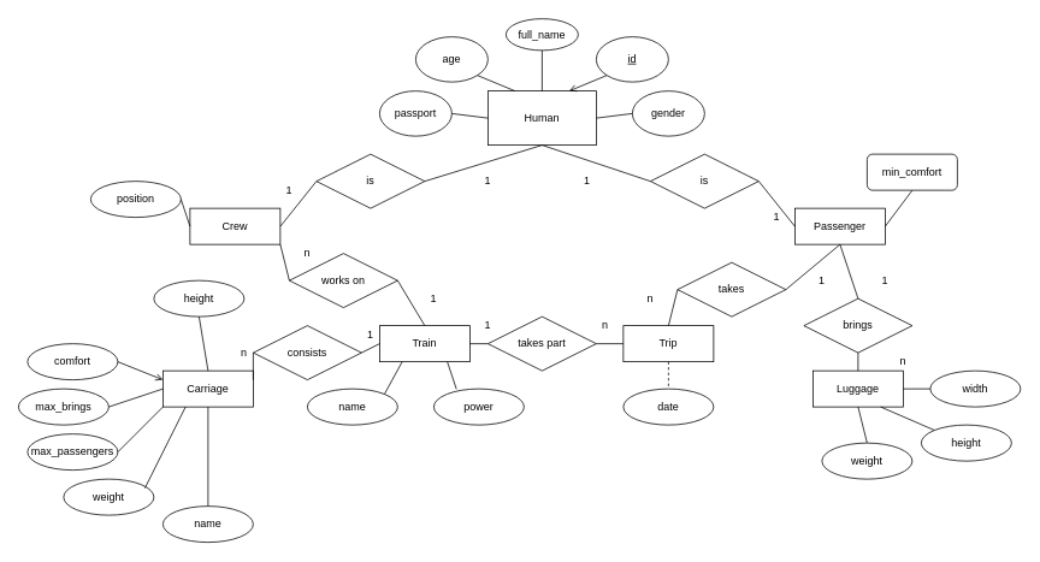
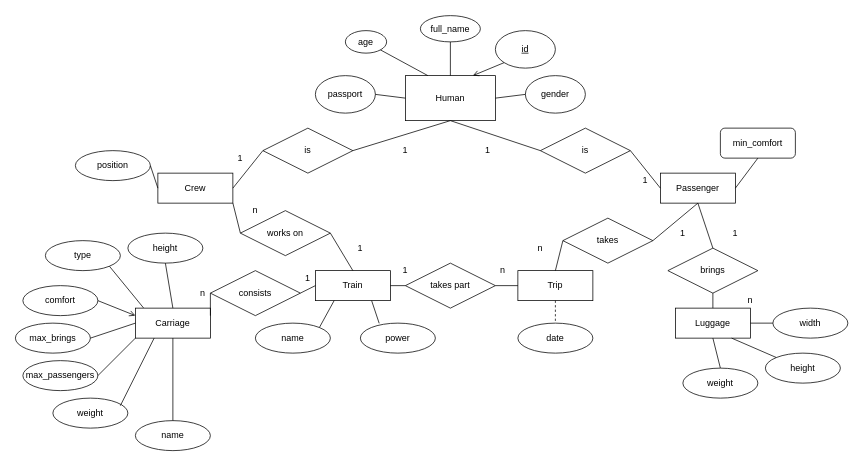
  <mxCell id="0" />
  <mxCell id="1" parent="0" />
  <mxCell id="2" value="Human&lt;br&gt;" style="rounded=0;whiteSpace=wrap;html=1;" vertex="1" parent="1"><mxGeometry x="540" y="100" width="120" height="60" as="geometry" /></mxCell>
  <mxCell id="3" value="passport&lt;br&gt;" style="ellipse;whiteSpace=wrap;html=1;" vertex="1" parent="1"><mxGeometry x="420" y="100" width="80" height="50" as="geometry" /></mxCell>
  <mxCell id="4" value="gender" style="ellipse;whiteSpace=wrap;html=1;" vertex="1" parent="1"><mxGeometry x="700" y="100" width="80" height="50" as="geometry" /></mxCell>
- <mxCell id="5" value="age&lt;br&gt;" style="ellipse;whiteSpace=wrap;html=1;" vertex="1" parent="1"><mxGeometry x="460" width="80" height="50" as="geometry" y="40" /></mxCell>
+ <mxCell id="5" value="age&lt;br&gt;" style="ellipse;whiteSpace=wrap;html=1;" vertex="1" parent="1"><mxGeometry x="460" y="40" width="55" height="30" as="geometry" /></mxCell>
  <mxCell id="6" value="full_name" style="ellipse;whiteSpace=wrap;html=1;" vertex="1" parent="1"><mxGeometry x="560" y="20" width="80" height="35" as="geometry" /></mxCell>
  <mxCell id="7" value="&lt;u&gt;id&lt;br&gt;&lt;/u&gt;" style="ellipse;whiteSpace=wrap;html=1;" vertex="1" parent="1"><mxGeometry x="660" width="80" height="50" as="geometry" y="40" /></mxCell>
  <mxCell id="8" value="is" style="shape=rhombus;perimeter=rhombusPerimeter;whiteSpace=wrap;html=1;align=center;" vertex="1" parent="1"><mxGeometry x="350" y="170" width="120" height="60" as="geometry" /></mxCell>
  <mxCell id="9" value="Crew" style="whiteSpace=wrap;html=1;align=center;" vertex="1" parent="1"><mxGeometry x="210" y="230" width="100" height="40" as="geometry" /></mxCell>
  <mxCell id="10" value="" style="endArrow=none;html=1;rounded=0;entryX=0;entryY=0.5;entryDx=0;entryDy=0;exitX=1;exitY=0.5;exitDx=0;exitDy=0;" edge="1" parent="1" source="9" target="8"><mxGeometry relative="1" as="geometry"><mxPoint x="310" y="280" as="sourcePoint" /><mxPoint x="470" y="280" as="targetPoint" /></mxGeometry></mxCell>
  <mxCell id="11" value="" style="endArrow=none;html=1;rounded=0;entryX=0.5;entryY=1;entryDx=0;entryDy=0;exitX=1;exitY=0.5;exitDx=0;exitDy=0;" edge="1" parent="1" source="8" target="2"><mxGeometry relative="1" as="geometry"><mxPoint x="450" y="249.5" as="sourcePoint" /><mxPoint x="610" y="249.5" as="targetPoint" /></mxGeometry></mxCell>
  <mxCell id="12" value="position" style="ellipse;whiteSpace=wrap;html=1;align=center;" vertex="1" parent="1"><mxGeometry x="100" y="200" width="100" height="40" as="geometry" /></mxCell>
  <mxCell id="13" value="" style="endArrow=none;html=1;rounded=0;entryX=0;entryY=0.5;entryDx=0;entryDy=0;" edge="1" parent="1" target="9"><mxGeometry relative="1" as="geometry"><mxPoint x="200" y="220" as="sourcePoint" /><mxPoint x="360" y="220" as="targetPoint" /></mxGeometry></mxCell>
  <mxCell id="14" value="Train&lt;br&gt;" style="whiteSpace=wrap;html=1;align=center;" vertex="1" parent="1"><mxGeometry x="420" y="360" width="100" height="40" as="geometry" /></mxCell>
  <mxCell id="15" value="name" style="ellipse;whiteSpace=wrap;html=1;align=center;" vertex="1" parent="1"><mxGeometry x="340" y="430" width="100" height="40" as="geometry" /></mxCell>
  <mxCell id="16" value="power" style="ellipse;whiteSpace=wrap;html=1;align=center;" vertex="1" parent="1"><mxGeometry x="480" y="430" width="100" height="40" as="geometry" /></mxCell>
  <mxCell id="17" value="Carriage" style="whiteSpace=wrap;html=1;align=center;" vertex="1" parent="1"><mxGeometry x="180" y="410" width="100" height="40" as="geometry" /></mxCell>
  <mxCell id="18" value="comfort" style="ellipse;whiteSpace=wrap;html=1;align=center;" vertex="1" parent="1"><mxGeometry x="30" y="380" width="100" height="40" as="geometry" /></mxCell>
  <mxCell id="19" value="max_brings" style="ellipse;whiteSpace=wrap;html=1;align=center;" vertex="1" parent="1"><mxGeometry x="20" y="430" width="100" height="40" as="geometry" /></mxCell>
  <mxCell id="20" value="max_passengers" style="ellipse;whiteSpace=wrap;html=1;align=center;" vertex="1" parent="1"><mxGeometry x="30" y="480" width="100" height="40" as="geometry" /></mxCell>
  <mxCell id="21" value="height" style="ellipse;whiteSpace=wrap;html=1;align=center;" vertex="1" parent="1"><mxGeometry x="170" y="310" width="100" height="40" as="geometry" /></mxCell>
  <mxCell id="22" value="weight&lt;br&gt;" style="ellipse;whiteSpace=wrap;html=1;align=center;" vertex="1" parent="1"><mxGeometry x="70" y="530" width="100" height="40" as="geometry" /></mxCell>
  <mxCell id="23" value="name" style="ellipse;whiteSpace=wrap;html=1;align=center;" vertex="1" parent="1"><mxGeometry x="180" y="560" width="100" height="40" as="geometry" /></mxCell>
+ <mxCell id="24" value="type" style="ellipse;whiteSpace=wrap;html=1;align=center;" vertex="1" parent="1"><mxGeometry x="60" y="320" width="100" height="40" as="geometry" /></mxCell>
  <mxCell id="25" value="" style="endArrow=none;html=1;rounded=0;entryX=0.25;entryY=1;entryDx=0;entryDy=0;" edge="1" parent="1" target="17"><mxGeometry relative="1" as="geometry"><mxPoint x="160" y="540" as="sourcePoint" /><mxPoint x="320" y="540" as="targetPoint" /></mxGeometry></mxCell>
  <mxCell id="26" value="" style="endArrow=none;html=1;rounded=0;exitX=1;exitY=0.5;exitDx=0;exitDy=0;entryX=0;entryY=1;entryDx=0;entryDy=0;" edge="1" parent="1" source="20" target="17"><mxGeometry relative="1" as="geometry"><mxPoint x="300" y="580" as="sourcePoint" /><mxPoint x="450" y="590" as="targetPoint" /></mxGeometry></mxCell>
  <mxCell id="27" value="" style="endArrow=none;html=1;rounded=0;exitX=0.5;exitY=0;exitDx=0;exitDy=0;entryX=0.5;entryY=1;entryDx=0;entryDy=0;" edge="1" parent="1" source="23" target="17"><mxGeometry relative="1" as="geometry"><mxPoint x="310" y="590" as="sourcePoint" /><mxPoint x="460" y="600" as="targetPoint" /></mxGeometry></mxCell>
  <mxCell id="28" value="" style="endArrow=none;html=1;rounded=0;exitX=1;exitY=0.5;exitDx=0;exitDy=0;entryX=0;entryY=0.5;entryDx=0;entryDy=0;" edge="1" parent="1" source="19" target="17"><mxGeometry relative="1" as="geometry"><mxPoint x="320" y="600" as="sourcePoint" /><mxPoint x="470" y="610" as="targetPoint" /></mxGeometry></mxCell>
  <mxCell id="29" value="" style="endArrow=open;html=1;rounded=0;exitX=1;exitY=0.5;exitDx=0;exitDy=0;entryX=0;entryY=0.25;entryDx=0;entryDy=0;" edge="1" parent="1" source="18" target="17"><mxGeometry relative="1" as="geometry"><mxPoint x="330" y="610" as="sourcePoint" /><mxPoint x="480" y="620" as="targetPoint" /></mxGeometry></mxCell>
+ <mxCell id="30" value="" style="endArrow=none;html=1;rounded=0;exitX=1;exitY=1;exitDx=0;exitDy=0;entryX=0.109;entryY=-0.007;entryDx=0;entryDy=0;entryPerimeter=0;" edge="1" parent="1" source="24" target="17"><mxGeometry relative="1" as="geometry"><mxPoint x="340" y="620" as="sourcePoint" /><mxPoint x="490" y="630" as="targetPoint" /></mxGeometry></mxCell>
  <mxCell id="31" value="" style="endArrow=none;html=1;rounded=0;exitX=0.5;exitY=1;exitDx=0;exitDy=0;entryX=0.5;entryY=0;entryDx=0;entryDy=0;" edge="1" parent="1" source="21" target="17"><mxGeometry relative="1" as="geometry"><mxPoint x="350" y="630" as="sourcePoint" /><mxPoint x="500" y="640" as="targetPoint" /></mxGeometry></mxCell>
  <mxCell id="32" value="consists" style="shape=rhombus;perimeter=rhombusPerimeter;whiteSpace=wrap;html=1;align=center;" vertex="1" parent="1"><mxGeometry x="280" y="360" width="120" height="60" as="geometry" /></mxCell>
  <mxCell id="33" value="" style="endArrow=none;html=1;rounded=0;exitX=1;exitY=0.5;exitDx=0;exitDy=0;entryX=0;entryY=0.5;entryDx=0;entryDy=0;" edge="1" parent="1" source="32" target="14"><mxGeometry relative="1" as="geometry"><mxPoint x="360" y="640" as="sourcePoint" /><mxPoint x="510" y="650" as="targetPoint" /></mxGeometry></mxCell>
  <mxCell id="34" value="" style="endArrow=none;html=1;rounded=0;exitX=1;exitY=0.25;exitDx=0;exitDy=0;entryX=0;entryY=0.5;entryDx=0;entryDy=0;" edge="1" parent="1" source="17" target="32"><mxGeometry relative="1" as="geometry"><mxPoint x="370" y="650" as="sourcePoint" /><mxPoint x="520" y="660" as="targetPoint" /></mxGeometry></mxCell>
  <mxCell id="35" value="n" style="text;html=1;strokeColor=none;fillColor=none;align=center;verticalAlign=middle;whiteSpace=wrap;rounded=0;" vertex="1" parent="1"><mxGeometry x="250" y="380" width="40" height="20" as="geometry" /></mxCell>
  <mxCell id="36" value="1" style="text;html=1;strokeColor=none;fillColor=none;align=center;verticalAlign=middle;whiteSpace=wrap;rounded=0;" vertex="1" parent="1"><mxGeometry x="390" y="360" width="40" height="20" as="geometry" /></mxCell>
  <mxCell id="37" value="works on" style="shape=rhombus;perimeter=rhombusPerimeter;whiteSpace=wrap;html=1;align=center;" vertex="1" parent="1"><mxGeometry x="320" y="280" width="120" height="60" as="geometry" /></mxCell>
  <mxCell id="38" value="1" style="text;html=1;strokeColor=none;fillColor=none;align=center;verticalAlign=middle;whiteSpace=wrap;rounded=0;" vertex="1" parent="1"><mxGeometry x="300" y="200" width="40" height="20" as="geometry" /></mxCell>
  <mxCell id="39" value="1" style="text;html=1;strokeColor=none;fillColor=none;align=center;verticalAlign=middle;whiteSpace=wrap;rounded=0;" vertex="1" parent="1"><mxGeometry x="520" y="190" width="40" height="20" as="geometry" /></mxCell>
  <mxCell id="40" value="" style="endArrow=none;html=1;rounded=0;exitX=1;exitY=0.5;exitDx=0;exitDy=0;entryX=0.5;entryY=0;entryDx=0;entryDy=0;" edge="1" parent="1" source="37" target="14"><mxGeometry relative="1" as="geometry"><mxPoint x="540" y="300" as="sourcePoint" /><mxPoint x="700" y="300" as="targetPoint" /></mxGeometry></mxCell>
  <mxCell id="41" value="" style="endArrow=none;html=1;rounded=0;exitX=0;exitY=0.5;exitDx=0;exitDy=0;entryX=1;entryY=1;entryDx=0;entryDy=0;" edge="1" parent="1" source="37" target="9"><mxGeometry relative="1" as="geometry"><mxPoint x="450" y="280" as="sourcePoint" /><mxPoint x="610" y="280" as="targetPoint" /></mxGeometry></mxCell>
  <mxCell id="42" value="" style="endArrow=none;html=1;rounded=0;exitX=1;exitY=0.5;exitDx=0;exitDy=0;entryX=0;entryY=0.5;entryDx=0;entryDy=0;" edge="1" parent="1" source="3" target="2"><mxGeometry relative="1" as="geometry"><mxPoint x="640" y="270" as="sourcePoint" /><mxPoint x="800" y="270" as="targetPoint" /></mxGeometry></mxCell>
  <mxCell id="43" value="" style="endArrow=none;html=1;rounded=0;exitX=1;exitY=1;exitDx=0;exitDy=0;entryX=0.25;entryY=0;entryDx=0;entryDy=0;" edge="1" parent="1" source="5" target="2"><mxGeometry relative="1" as="geometry"><mxPoint x="650" y="280" as="sourcePoint" /><mxPoint x="810" y="280" as="targetPoint" /></mxGeometry></mxCell>
  <mxCell id="44" value="" style="endArrow=none;html=1;rounded=0;exitX=0.5;exitY=1;exitDx=0;exitDy=0;entryX=0.5;entryY=0;entryDx=0;entryDy=0;" edge="1" parent="1" source="6" target="2"><mxGeometry relative="1" as="geometry"><mxPoint x="660" y="290" as="sourcePoint" /><mxPoint x="820" y="290" as="targetPoint" /></mxGeometry></mxCell>
  <mxCell id="45" value="" style="endArrow=open;html=1;rounded=0;exitX=0;exitY=1;exitDx=0;exitDy=0;entryX=0.75;entryY=0;entryDx=0;entryDy=0;" edge="1" parent="1" source="7" target="2"><mxGeometry relative="1" as="geometry"><mxPoint x="670" y="300" as="sourcePoint" /><mxPoint x="830" y="300" as="targetPoint" /></mxGeometry></mxCell>
  <mxCell id="46" value="" style="endArrow=none;html=1;rounded=0;exitX=1;exitY=0.5;exitDx=0;exitDy=0;entryX=0;entryY=0.5;entryDx=0;entryDy=0;" edge="1" parent="1" source="2" target="4"><mxGeometry relative="1" as="geometry"><mxPoint x="680" y="310" as="sourcePoint" /><mxPoint x="840" y="310" as="targetPoint" /></mxGeometry></mxCell>
  <mxCell id="47" value="" style="endArrow=none;html=1;rounded=0;exitX=1;exitY=0;exitDx=0;exitDy=0;entryX=0.25;entryY=1;entryDx=0;entryDy=0;" edge="1" parent="1" source="15" target="14"><mxGeometry relative="1" as="geometry"><mxPoint x="690" y="320" as="sourcePoint" /><mxPoint x="850" y="320" as="targetPoint" /></mxGeometry></mxCell>
  <mxCell id="48" value="" style="endArrow=none;html=1;rounded=0;exitX=0.251;exitY=0.007;exitDx=0;exitDy=0;exitPerimeter=0;entryX=0.75;entryY=1;entryDx=0;entryDy=0;" edge="1" parent="1" source="16" target="14"><mxGeometry relative="1" as="geometry"><mxPoint x="700" y="330" as="sourcePoint" /><mxPoint x="860" y="330" as="targetPoint" /></mxGeometry></mxCell>
  <mxCell id="49" value="Trip" style="whiteSpace=wrap;html=1;align=center;" vertex="1" parent="1"><mxGeometry x="690" y="360" width="100" height="40" as="geometry" /></mxCell>
  <mxCell id="50" value="date" style="ellipse;whiteSpace=wrap;html=1;align=center;" vertex="1" parent="1"><mxGeometry x="690" y="430" width="100" height="40" as="geometry" /></mxCell>
  <mxCell id="51" value="" style="endArrow=none;html=1;rounded=0;exitX=0.5;exitY=1;exitDx=0;exitDy=0;entryX=0.5;entryY=0;entryDx=0;entryDy=0;dashed=1;" edge="1" parent="1" source="49" target="50"><mxGeometry relative="1" as="geometry"><mxPoint x="710" y="340" as="sourcePoint" /><mxPoint x="870" y="340" as="targetPoint" /></mxGeometry></mxCell>
  <mxCell id="52" value="takes part&lt;br&gt;" style="shape=rhombus;perimeter=rhombusPerimeter;whiteSpace=wrap;html=1;align=center;" vertex="1" parent="1"><mxGeometry x="540" y="350" width="120" height="60" as="geometry" /></mxCell>
  <mxCell id="53" value="n" style="text;html=1;strokeColor=none;fillColor=none;align=center;verticalAlign=middle;whiteSpace=wrap;rounded=0;" vertex="1" parent="1"><mxGeometry x="320" y="270" width="40" height="20" as="geometry" /></mxCell>
  <mxCell id="54" value="1" style="text;html=1;strokeColor=none;fillColor=none;align=center;verticalAlign=middle;whiteSpace=wrap;rounded=0;" vertex="1" parent="1"><mxGeometry x="460" y="320" width="40" height="20" as="geometry" /></mxCell>
  <mxCell id="55" value="" style="endArrow=none;html=1;rounded=0;exitX=1;exitY=0.5;exitDx=0;exitDy=0;" edge="1" parent="1" source="52"><mxGeometry relative="1" as="geometry"><mxPoint x="720" y="350" as="sourcePoint" /><mxPoint x="690" y="380" as="targetPoint" /></mxGeometry></mxCell>
  <mxCell id="56" value="" style="endArrow=none;html=1;rounded=0;exitX=1;exitY=0.5;exitDx=0;exitDy=0;entryX=0;entryY=0.5;entryDx=0;entryDy=0;" edge="1" parent="1" source="14" target="52"><mxGeometry relative="1" as="geometry"><mxPoint x="730" y="360" as="sourcePoint" /><mxPoint x="890" y="360" as="targetPoint" /></mxGeometry></mxCell>
  <mxCell id="57" value="1" style="text;html=1;strokeColor=none;fillColor=none;align=center;verticalAlign=middle;whiteSpace=wrap;rounded=0;" vertex="1" parent="1"><mxGeometry x="520" y="350" width="40" height="20" as="geometry" /></mxCell>
  <mxCell id="58" value="n" style="text;html=1;strokeColor=none;fillColor=none;align=center;verticalAlign=middle;whiteSpace=wrap;rounded=0;" vertex="1" parent="1"><mxGeometry x="650" y="350" width="40" height="20" as="geometry" /></mxCell>
  <mxCell id="59" value="Passenger&lt;br&gt;" style="whiteSpace=wrap;html=1;align=center;" vertex="1" parent="1"><mxGeometry x="880" y="230" width="100" height="40" as="geometry" /></mxCell>
  <mxCell id="60" value="min_comfort" style="whiteSpace=wrap;html=1;align=center;rounded=1;" vertex="1" parent="1"><mxGeometry x="960" y="170" width="100" height="40" as="geometry" /></mxCell>
  <mxCell id="61" value="" style="endArrow=none;html=1;rounded=0;exitX=1;exitY=0.5;exitDx=0;exitDy=0;entryX=0.5;entryY=1;entryDx=0;entryDy=0;" edge="1" parent="1" source="59" target="60"><mxGeometry relative="1" as="geometry"><mxPoint x="740" y="370" as="sourcePoint" /><mxPoint x="900" y="370" as="targetPoint" /></mxGeometry></mxCell>
  <mxCell id="62" value="is" style="shape=rhombus;perimeter=rhombusPerimeter;whiteSpace=wrap;html=1;align=center;" vertex="1" parent="1"><mxGeometry x="720" y="170" width="120" height="60" as="geometry" /></mxCell>
  <mxCell id="63" value="" style="endArrow=none;html=1;rounded=0;exitX=0.5;exitY=1;exitDx=0;exitDy=0;entryX=0;entryY=0.5;entryDx=0;entryDy=0;" edge="1" parent="1" source="2" target="62"><mxGeometry relative="1" as="geometry"><mxPoint x="750" y="380" as="sourcePoint" /><mxPoint x="910" y="380" as="targetPoint" /></mxGeometry></mxCell>
  <mxCell id="64" value="" style="endArrow=none;html=1;rounded=0;exitX=1;exitY=0.5;exitDx=0;exitDy=0;entryX=0;entryY=0.5;entryDx=0;entryDy=0;" edge="1" parent="1" source="62" target="59"><mxGeometry relative="1" as="geometry"><mxPoint x="760" y="390" as="sourcePoint" /><mxPoint x="920" y="390" as="targetPoint" /></mxGeometry></mxCell>
  <mxCell id="65" value="1" style="text;html=1;strokeColor=none;fillColor=none;align=center;verticalAlign=middle;whiteSpace=wrap;rounded=0;" vertex="1" parent="1"><mxGeometry x="630" y="190" width="40" height="20" as="geometry" /></mxCell>
  <mxCell id="66" value="1" style="text;html=1;strokeColor=none;fillColor=none;align=center;verticalAlign=middle;whiteSpace=wrap;rounded=0;" vertex="1" parent="1"><mxGeometry x="840" y="230" width="40" height="20" as="geometry" /></mxCell>
  <mxCell id="67" value="takes" style="shape=rhombus;perimeter=rhombusPerimeter;whiteSpace=wrap;html=1;align=center;" vertex="1" parent="1"><mxGeometry x="750" y="290" width="120" height="60" as="geometry" /></mxCell>
  <mxCell id="68" value="" style="endArrow=none;html=1;rounded=0;exitX=0.5;exitY=0;exitDx=0;exitDy=0;entryX=0;entryY=0.5;entryDx=0;entryDy=0;" edge="1" parent="1" source="49" target="67"><mxGeometry relative="1" as="geometry"><mxPoint x="770" y="400" as="sourcePoint" /><mxPoint x="930" y="400" as="targetPoint" /></mxGeometry></mxCell>
  <mxCell id="69" value="" style="endArrow=none;html=1;rounded=0;exitX=1;exitY=0.5;exitDx=0;exitDy=0;entryX=0.5;entryY=1;entryDx=0;entryDy=0;" edge="1" parent="1" source="67" target="59"><mxGeometry relative="1" as="geometry"><mxPoint x="780" y="410" as="sourcePoint" /><mxPoint x="940" y="410" as="targetPoint" /></mxGeometry></mxCell>
  <mxCell id="70" value="1" style="text;html=1;strokeColor=none;fillColor=none;align=center;verticalAlign=middle;whiteSpace=wrap;rounded=0;" vertex="1" parent="1"><mxGeometry x="890" y="300" width="40" height="20" as="geometry" /></mxCell>
  <mxCell id="71" value="n" style="text;html=1;strokeColor=none;fillColor=none;align=center;verticalAlign=middle;whiteSpace=wrap;rounded=0;" vertex="1" parent="1"><mxGeometry x="700" y="320" width="40" height="20" as="geometry" /></mxCell>
  <mxCell id="72" value="Luggage" style="whiteSpace=wrap;html=1;align=center;" vertex="1" parent="1"><mxGeometry x="900" y="410" width="100" height="40" as="geometry" /></mxCell>
  <mxCell id="73" value="brings" style="shape=rhombus;perimeter=rhombusPerimeter;whiteSpace=wrap;html=1;align=center;" vertex="1" parent="1"><mxGeometry x="890" y="330" width="120" height="60" as="geometry" /></mxCell>
  <mxCell id="74" value="width&lt;br&gt;" style="ellipse;whiteSpace=wrap;html=1;align=center;" vertex="1" parent="1"><mxGeometry x="1030" y="410" width="100" height="40" as="geometry" /></mxCell>
  <mxCell id="75" value="" style="endArrow=none;html=1;rounded=0;exitX=0.5;exitY=0;exitDx=0;exitDy=0;entryX=0.5;entryY=1;entryDx=0;entryDy=0;" edge="1" parent="1" source="77" target="72"><mxGeometry relative="1" as="geometry"><mxPoint x="800" y="430" as="sourcePoint" /><mxPoint x="960" y="430" as="targetPoint" /></mxGeometry></mxCell>
  <mxCell id="76" value="height" style="ellipse;whiteSpace=wrap;html=1;align=center;" vertex="1" parent="1"><mxGeometry x="1020" y="470" width="100" height="40" as="geometry" /></mxCell>
  <mxCell id="77" value="weight" style="ellipse;whiteSpace=wrap;html=1;align=center;" vertex="1" parent="1"><mxGeometry x="910" y="490" width="100" height="40" as="geometry" /></mxCell>
  <mxCell id="78" value="" style="endArrow=none;html=1;rounded=0;exitX=0;exitY=0;exitDx=0;exitDy=0;entryX=0.75;entryY=1;entryDx=0;entryDy=0;" edge="1" parent="1" source="76" target="72"><mxGeometry relative="1" as="geometry"><mxPoint x="810" y="440" as="sourcePoint" /><mxPoint x="980" y="450" as="targetPoint" /></mxGeometry></mxCell>
  <mxCell id="79" value="" style="endArrow=none;html=1;rounded=0;exitX=0;exitY=0.5;exitDx=0;exitDy=0;entryX=1;entryY=0.5;entryDx=0;entryDy=0;" edge="1" parent="1" source="74" target="72"><mxGeometry relative="1" as="geometry"><mxPoint x="820" y="450" as="sourcePoint" /><mxPoint x="1000" y="440" as="targetPoint" /></mxGeometry></mxCell>
  <mxCell id="80" value="" style="endArrow=none;html=1;rounded=0;exitX=0.5;exitY=1;exitDx=0;exitDy=0;entryX=0.5;entryY=0;entryDx=0;entryDy=0;" edge="1" parent="1" source="73" target="72"><mxGeometry relative="1" as="geometry"><mxPoint x="830" y="460" as="sourcePoint" /><mxPoint x="990" y="460" as="targetPoint" /></mxGeometry></mxCell>
  <mxCell id="81" value="" style="endArrow=none;html=1;rounded=0;exitX=0.5;exitY=1;exitDx=0;exitDy=0;" edge="1" parent="1" source="59"><mxGeometry relative="1" as="geometry"><mxPoint x="840" y="470" as="sourcePoint" /><mxPoint x="950" y="330" as="targetPoint" /></mxGeometry></mxCell>
  <mxCell id="82" value="1" style="text;html=1;strokeColor=none;fillColor=none;align=center;verticalAlign=middle;whiteSpace=wrap;rounded=0;" vertex="1" parent="1"><mxGeometry x="960" y="300" width="40" height="20" as="geometry" /></mxCell>
  <mxCell id="83" value="n" style="text;html=1;strokeColor=none;fillColor=none;align=center;verticalAlign=middle;whiteSpace=wrap;rounded=0;" vertex="1" parent="1"><mxGeometry x="980" y="390" width="40" height="20" as="geometry" /></mxCell>
